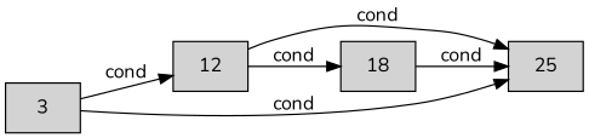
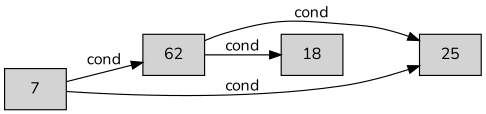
  digraph {
    fontname=Nunito
    rankdir=LR
    node [fontname=Nunito shape=box style=filled]
    edge [fontname=Nunito]
-   n1 [label=3]
-   n2 [label=12]
+   n1 [label=7]
+   n2 [label=62]
    n3 [label=25]
    n4 [label=18]
    n1 -> n2 [label=cond]
    n1 -> n3 [label=cond]
    n2 -> n3 [label=cond]
    n2 -> n4 [label=cond]
-   n4 -> n3 [label=cond]
  }
